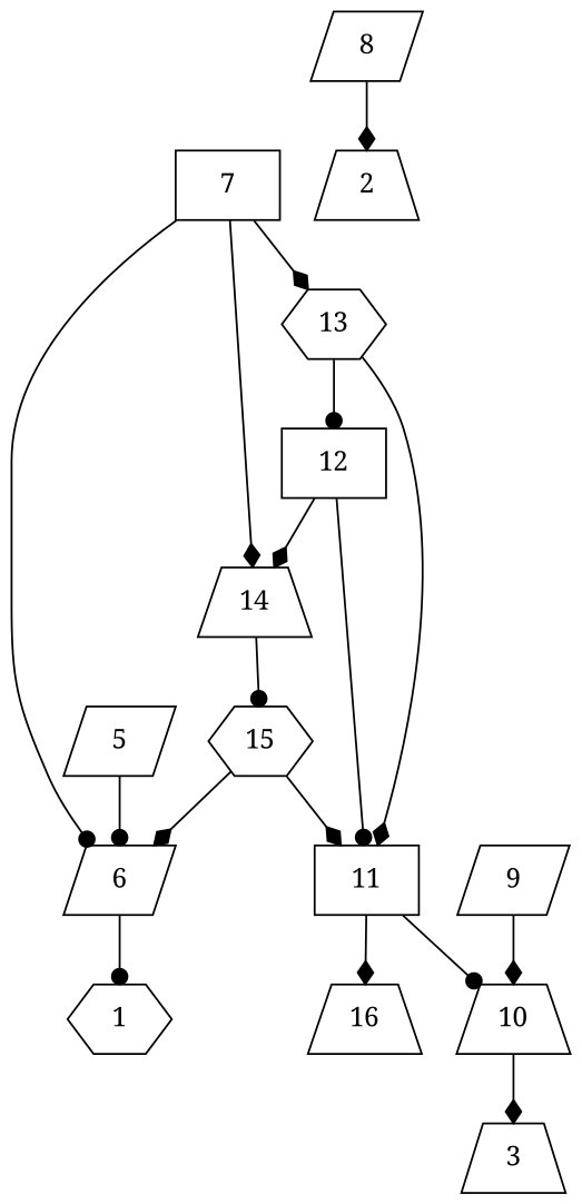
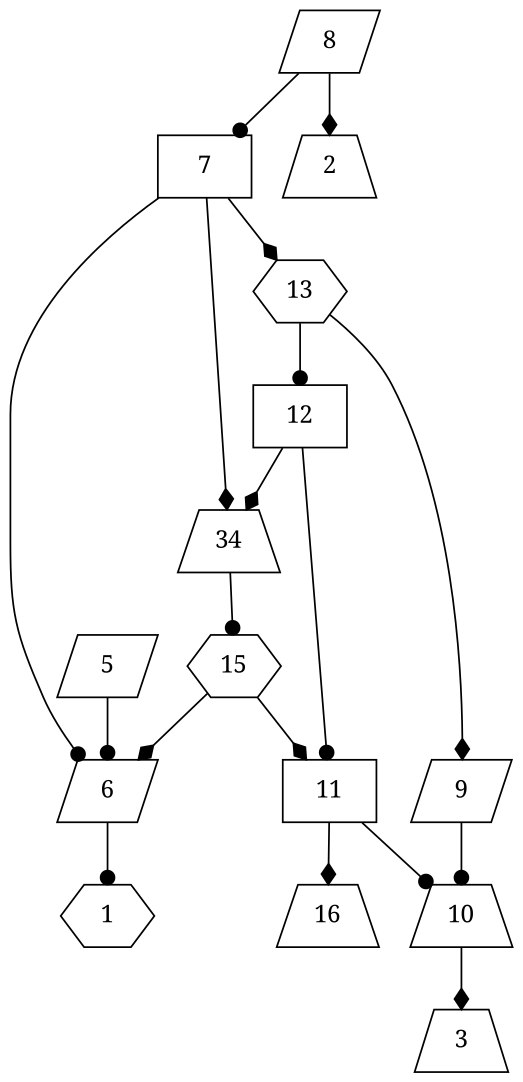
  digraph {
    fontname="Noto Serif"
    node [fontname="Noto Serif" shape=trapezium]
    edge [arrowhead=diamond fontname="Noto Serif" heightLimit=10 primaryType=sideStreet secondaryType=none village=Hamburg weight=4]
    1 [shape=hexagon]
    8 [shape=parallelogram]
    2
    7 [shape=box]
    9 [shape=parallelogram]
    10
    5 [shape=parallelogram]
    6 [shape=parallelogram]
    13 [shape=hexagon]
-   14
+   14 [label=34]
    12 [shape=box]
    15 [shape=hexagon]
    3
    11 [shape=box]
    16
    8 -> 2 [primaryType=mainStreet weight=8]
+   8 -> 7 [arrowhead=dot weight=3]
    7 -> 6 [arrowhead=dot]
    7 -> 13
    7 -> 14 [weight=3]
-   9 -> 10 [primaryType=mainStreet weight=10]
+   9 -> 10 [arrowhead=dot primaryType=mainStreet weight=10]
    10 -> 3 [primaryType=mainStreet]
    5 -> 6 [arrowhead=dot primaryType=mainStreet weight=10]
    6 -> 1 [arrowhead=dot primaryType=mainStreet weight=6]
-   13 -> 11 [weight=2]
+   13 -> 9 [weight=2]
    13 -> 12 [arrowhead=dot weight=3]
    14 -> 15 [arrowhead=dot weight=1]
    12 -> 14 [secondaryType=oneWayStreet]
    12 -> 11 [arrowhead=dot weight=3]
    15 -> 6 [weight=1]
    15 -> 11 [weight=3]
    11 -> 10 [arrowhead=dot]
    11 -> 16
  }
